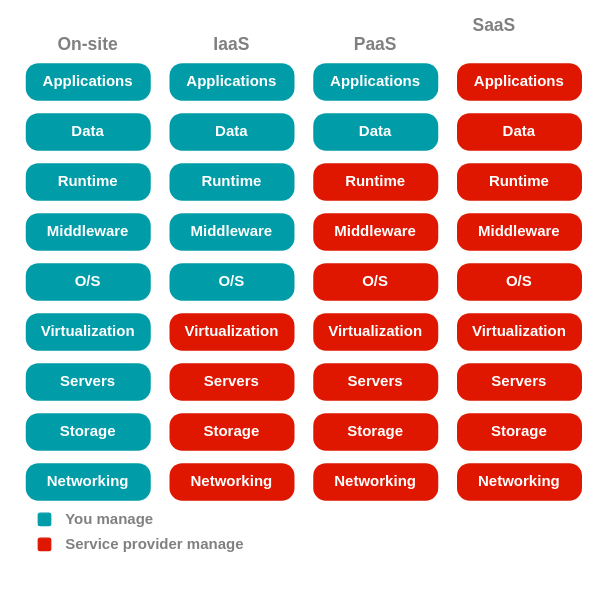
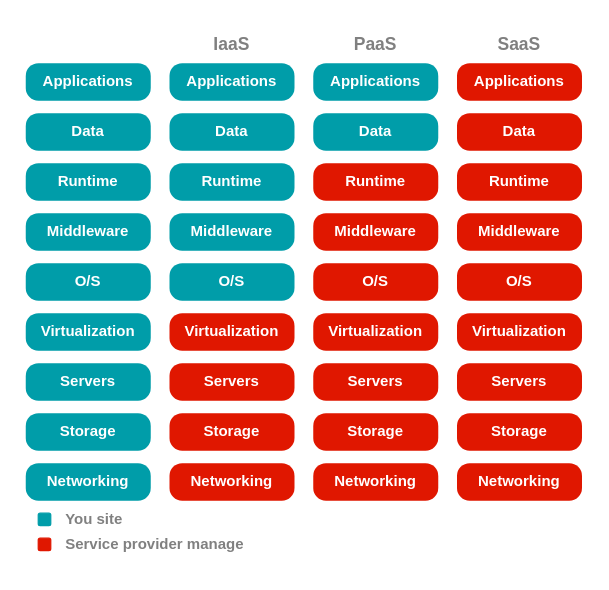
  <mxCell id="0" />
  <mxCell id="1" parent="0" />
  <mxCell id="2" value="Applications" style="rounded=1;whiteSpace=wrap;html=1;arcSize=34;strokeColor=none;fillColor=#009da9;fontColor=#FFFFFF;fontStyle=1" vertex="1" parent="1"><mxGeometry x="20" y="50" width="100" height="30" as="geometry" /></mxCell>
  <mxCell id="3" value="Applications" style="rounded=1;whiteSpace=wrap;html=1;arcSize=34;strokeColor=none;fillColor=#009da9;fontColor=#FFFFFF;fontStyle=1" vertex="1" parent="1"><mxGeometry x="135" y="50" width="100" height="30" as="geometry" /></mxCell>
  <mxCell id="4" value="Applications" style="rounded=1;whiteSpace=wrap;html=1;arcSize=34;strokeColor=none;fillColor=#009da9;fontColor=#FFFFFF;fontStyle=1" vertex="1" parent="1"><mxGeometry x="250" y="50" width="100" height="30" as="geometry" /></mxCell>
  <mxCell id="5" value="Applications" style="rounded=1;whiteSpace=wrap;html=1;arcSize=34;strokeColor=none;fillColor=#e01700;fontColor=#FFFFFF;fontStyle=1" vertex="1" parent="1"><mxGeometry x="365" y="50" width="100" height="30" as="geometry" /></mxCell>
  <mxCell id="6" value="Data" style="rounded=1;whiteSpace=wrap;html=1;arcSize=34;strokeColor=none;fillColor=#009da9;fontColor=#FFFFFF;fontStyle=1" vertex="1" parent="1"><mxGeometry x="20" y="90" width="100" height="30" as="geometry" /></mxCell>
  <mxCell id="7" value="Runtime" style="rounded=1;whiteSpace=wrap;html=1;arcSize=34;strokeColor=none;fillColor=#009da9;fontColor=#FFFFFF;fontStyle=1" vertex="1" parent="1"><mxGeometry x="20" y="130" width="100" height="30" as="geometry" /></mxCell>
  <mxCell id="8" value="Middleware" style="rounded=1;whiteSpace=wrap;html=1;arcSize=34;strokeColor=none;fillColor=#009da9;fontColor=#FFFFFF;fontStyle=1" vertex="1" parent="1"><mxGeometry x="20" y="170" width="100" height="30" as="geometry" /></mxCell>
  <mxCell id="9" value="O/S" style="rounded=1;whiteSpace=wrap;html=1;arcSize=34;strokeColor=none;fillColor=#009da9;fontColor=#FFFFFF;fontStyle=1" vertex="1" parent="1"><mxGeometry x="20" y="210" width="100" height="30" as="geometry" /></mxCell>
  <mxCell id="10" value="Virtualization" style="rounded=1;whiteSpace=wrap;html=1;arcSize=34;strokeColor=none;fillColor=#009da9;fontColor=#FFFFFF;fontStyle=1" vertex="1" parent="1"><mxGeometry x="20" y="250" width="100" height="30" as="geometry" /></mxCell>
  <mxCell id="11" value="Servers" style="rounded=1;whiteSpace=wrap;html=1;arcSize=34;strokeColor=none;fillColor=#009da9;fontColor=#FFFFFF;fontStyle=1" vertex="1" parent="1"><mxGeometry x="20" y="290" width="100" height="30" as="geometry" /></mxCell>
  <mxCell id="12" value="Storage" style="rounded=1;whiteSpace=wrap;html=1;arcSize=34;strokeColor=none;fillColor=#009da9;fontColor=#FFFFFF;fontStyle=1" vertex="1" parent="1"><mxGeometry x="20" y="330" width="100" height="30" as="geometry" /></mxCell>
  <mxCell id="13" value="Networking" style="rounded=1;whiteSpace=wrap;html=1;arcSize=34;strokeColor=none;fillColor=#009da9;fontColor=#FFFFFF;fontStyle=1" vertex="1" parent="1"><mxGeometry x="20" y="370" width="100" height="30" as="geometry" /></mxCell>
  <mxCell id="14" value="Data" style="rounded=1;whiteSpace=wrap;html=1;arcSize=34;strokeColor=none;fillColor=#009da9;fontColor=#FFFFFF;fontStyle=1" vertex="1" parent="1"><mxGeometry x="135" y="90" width="100" height="30" as="geometry" /></mxCell>
  <mxCell id="15" value="Runtime" style="rounded=1;whiteSpace=wrap;html=1;arcSize=34;strokeColor=none;fillColor=#009da9;fontColor=#FFFFFF;fontStyle=1" vertex="1" parent="1"><mxGeometry x="135" y="130" width="100" height="30" as="geometry" /></mxCell>
  <mxCell id="16" value="Middleware" style="rounded=1;whiteSpace=wrap;html=1;arcSize=34;strokeColor=none;fillColor=#009da9;fontColor=#FFFFFF;fontStyle=1" vertex="1" parent="1"><mxGeometry x="135" y="170" width="100" height="30" as="geometry" /></mxCell>
  <mxCell id="17" value="O/S" style="rounded=1;whiteSpace=wrap;html=1;arcSize=34;strokeColor=none;fillColor=#009da9;fontColor=#FFFFFF;fontStyle=1" vertex="1" parent="1"><mxGeometry x="135" y="210" width="100" height="30" as="geometry" /></mxCell>
  <mxCell id="18" value="Virtualization" style="rounded=1;whiteSpace=wrap;html=1;arcSize=34;strokeColor=none;fillColor=#E01700;fontColor=#FFFFFF;fontStyle=1" vertex="1" parent="1"><mxGeometry x="135" y="250" width="100" height="30" as="geometry" /></mxCell>
  <mxCell id="19" value="Servers" style="rounded=1;whiteSpace=wrap;html=1;arcSize=34;strokeColor=none;fillColor=#E01700;fontColor=#FFFFFF;fontStyle=1" vertex="1" parent="1"><mxGeometry x="135" y="290" width="100" height="30" as="geometry" /></mxCell>
  <mxCell id="20" value="Storage" style="rounded=1;whiteSpace=wrap;html=1;arcSize=34;strokeColor=none;fillColor=#E01700;fontColor=#FFFFFF;fontStyle=1" vertex="1" parent="1"><mxGeometry x="135" y="330" width="100" height="30" as="geometry" /></mxCell>
  <mxCell id="21" value="Networking" style="rounded=1;whiteSpace=wrap;html=1;arcSize=34;strokeColor=none;fillColor=#E01700;fontColor=#FFFFFF;fontStyle=1" vertex="1" parent="1"><mxGeometry x="135" y="370" width="100" height="30" as="geometry" /></mxCell>
  <mxCell id="22" value="Data" style="rounded=1;whiteSpace=wrap;html=1;arcSize=34;strokeColor=none;fillColor=#009da9;fontColor=#FFFFFF;fontStyle=1" vertex="1" parent="1"><mxGeometry x="250" y="90" width="100" height="30" as="geometry" /></mxCell>
  <mxCell id="23" value="Runtime" style="rounded=1;whiteSpace=wrap;html=1;arcSize=34;strokeColor=none;fillColor=#E01700;fontColor=#FFFFFF;fontStyle=1" vertex="1" parent="1"><mxGeometry x="250" y="130" width="100" height="30" as="geometry" /></mxCell>
  <mxCell id="24" value="Middleware" style="rounded=1;whiteSpace=wrap;html=1;arcSize=34;strokeColor=none;fillColor=#E01700;fontColor=#FFFFFF;fontStyle=1" vertex="1" parent="1"><mxGeometry x="250" y="170" width="100" height="30" as="geometry" /></mxCell>
  <mxCell id="25" value="O/S" style="rounded=1;whiteSpace=wrap;html=1;arcSize=34;strokeColor=none;fillColor=#E01700;fontColor=#FFFFFF;fontStyle=1" vertex="1" parent="1"><mxGeometry x="250" y="210" width="100" height="30" as="geometry" /></mxCell>
  <mxCell id="26" value="Virtualization" style="rounded=1;whiteSpace=wrap;html=1;arcSize=34;strokeColor=none;fillColor=#E01700;fontColor=#FFFFFF;fontStyle=1" vertex="1" parent="1"><mxGeometry x="250" y="250" width="100" height="30" as="geometry" /></mxCell>
  <mxCell id="27" value="Servers" style="rounded=1;whiteSpace=wrap;html=1;arcSize=34;strokeColor=none;fillColor=#E01700;fontColor=#FFFFFF;fontStyle=1" vertex="1" parent="1"><mxGeometry x="250" y="290" width="100" height="30" as="geometry" /></mxCell>
  <mxCell id="28" value="Storage" style="rounded=1;whiteSpace=wrap;html=1;arcSize=34;strokeColor=none;fillColor=#E01700;fontColor=#FFFFFF;fontStyle=1" vertex="1" parent="1"><mxGeometry x="250" y="330" width="100" height="30" as="geometry" /></mxCell>
  <mxCell id="29" value="Networking" style="rounded=1;whiteSpace=wrap;html=1;arcSize=34;strokeColor=none;fillColor=#E01700;fontColor=#FFFFFF;fontStyle=1" vertex="1" parent="1"><mxGeometry x="250" y="370" width="100" height="30" as="geometry" /></mxCell>
  <mxCell id="30" value="Data" style="rounded=1;whiteSpace=wrap;html=1;arcSize=34;strokeColor=none;fillColor=#E01700;fontColor=#FFFFFF;fontStyle=1" vertex="1" parent="1"><mxGeometry x="365" y="90" width="100" height="30" as="geometry" /></mxCell>
  <mxCell id="31" value="Runtime" style="rounded=1;whiteSpace=wrap;html=1;arcSize=34;strokeColor=none;fillColor=#E01700;fontColor=#FFFFFF;fontStyle=1" vertex="1" parent="1"><mxGeometry x="365" y="130" width="100" height="30" as="geometry" /></mxCell>
  <mxCell id="32" value="Middleware" style="rounded=1;whiteSpace=wrap;html=1;arcSize=34;strokeColor=none;fillColor=#E01700;fontColor=#FFFFFF;fontStyle=1" vertex="1" parent="1"><mxGeometry x="365" y="170" width="100" height="30" as="geometry" /></mxCell>
  <mxCell id="33" value="O/S" style="rounded=1;whiteSpace=wrap;html=1;arcSize=34;strokeColor=none;fillColor=#E01700;fontColor=#FFFFFF;fontStyle=1" vertex="1" parent="1"><mxGeometry x="365" y="210" width="100" height="30" as="geometry" /></mxCell>
  <mxCell id="34" value="Virtualization" style="rounded=1;whiteSpace=wrap;html=1;arcSize=34;strokeColor=none;fillColor=#E01700;fontColor=#FFFFFF;fontStyle=1" vertex="1" parent="1"><mxGeometry x="365" y="250" width="100" height="30" as="geometry" /></mxCell>
  <mxCell id="35" value="Servers" style="rounded=1;whiteSpace=wrap;html=1;arcSize=34;strokeColor=none;fillColor=#E01700;fontColor=#FFFFFF;fontStyle=1" vertex="1" parent="1"><mxGeometry x="365" y="290" width="100" height="30" as="geometry" /></mxCell>
  <mxCell id="36" value="Storage" style="rounded=1;whiteSpace=wrap;html=1;arcSize=34;strokeColor=none;fillColor=#E01700;fontColor=#FFFFFF;fontStyle=1" vertex="1" parent="1"><mxGeometry x="365" y="330" width="100" height="30" as="geometry" /></mxCell>
  <mxCell id="37" value="Networking" style="rounded=1;whiteSpace=wrap;html=1;arcSize=34;strokeColor=none;fillColor=#E01700;fontColor=#FFFFFF;fontStyle=1" vertex="1" parent="1"><mxGeometry x="365" y="370" width="100" height="30" as="geometry" /></mxCell>
- <mxCell id="38" value="On-site" style="text;html=1;strokeColor=none;fillColor=none;align=center;verticalAlign=middle;whiteSpace=wrap;rounded=0;fontSize=14;fontStyle=1;fontColor=#808080;" vertex="1" parent="1"><mxGeometry x="40" y="20" width="60" height="30" as="geometry" /></mxCell>
  <mxCell id="39" value="IaaS" style="text;html=1;strokeColor=none;fillColor=none;align=center;verticalAlign=middle;whiteSpace=wrap;rounded=0;fontSize=14;fontStyle=1;fontColor=#808080;" vertex="1" parent="1"><mxGeometry x="155" y="20" width="60" height="30" as="geometry" /></mxCell>
  <mxCell id="40" value="PaaS" style="text;html=1;strokeColor=none;fillColor=none;align=center;verticalAlign=middle;whiteSpace=wrap;rounded=0;fontSize=14;fontStyle=1;fontColor=#808080;" vertex="1" parent="1"><mxGeometry x="270" y="20" width="60" height="30" as="geometry" /></mxCell>
- <mxCell id="41" value="SaaS" style="text;html=1;strokeColor=none;fillColor=none;align=center;verticalAlign=middle;whiteSpace=wrap;rounded=0;fontSize=14;fontStyle=1;fontColor=#808080;" vertex="1" parent="1"><mxGeometry x="365" y="5" width="60" height="30" as="geometry" /></mxCell>
- <mxCell id="42" value="You manage" style="text;html=1;strokeColor=none;fillColor=none;align=left;verticalAlign=middle;whiteSpace=wrap;rounded=0;fontStyle=1;fontColor=#808080;" vertex="1" parent="1"><mxGeometry x="50" y="400" width="80" height="30" as="geometry" /></mxCell>
+ <mxCell id="41" value="SaaS" style="text;html=1;strokeColor=none;fillColor=none;align=center;verticalAlign=middle;whiteSpace=wrap;rounded=0;fontSize=14;fontStyle=1;fontColor=#808080;" vertex="1" parent="1"><mxGeometry x="385" y="20" width="60" height="30" as="geometry" /></mxCell>
+ <mxCell id="42" value="You site" style="text;html=1;strokeColor=none;fillColor=none;align=left;verticalAlign=middle;whiteSpace=wrap;rounded=0;fontStyle=1;fontColor=#808080;" vertex="1" parent="1"><mxGeometry x="50" y="400" width="80" height="30" as="geometry" /></mxCell>
  <mxCell id="43" value="Service provider manage" style="text;html=1;strokeColor=none;fillColor=none;align=left;verticalAlign=middle;whiteSpace=wrap;rounded=0;fontStyle=1;fontColor=#808080;" vertex="1" parent="1"><mxGeometry x="50" y="420" width="160" height="30" as="geometry" /></mxCell>
  <mxCell id="44" value="" style="rounded=1;whiteSpace=wrap;html=1;fillColor=#E01700;strokeColor=#E01700;" vertex="1" parent="1"><mxGeometry x="30" y="430" width="10" height="10" as="geometry" /></mxCell>
  <mxCell id="45" value="" style="rounded=1;whiteSpace=wrap;html=1;fillColor=#009DA9;strokeColor=#009DA9;" vertex="1" parent="1"><mxGeometry x="30" y="410" width="10" height="10" as="geometry" /></mxCell>
